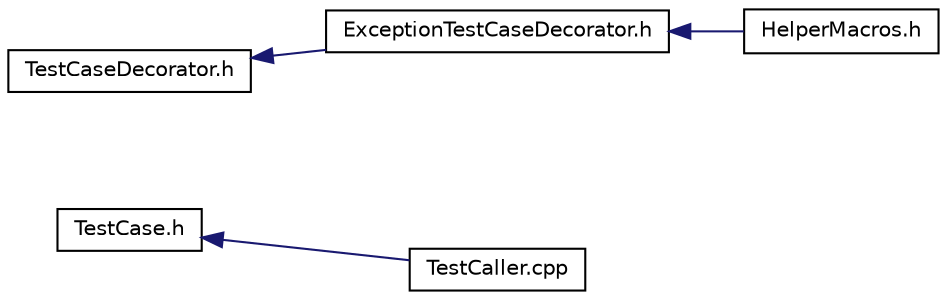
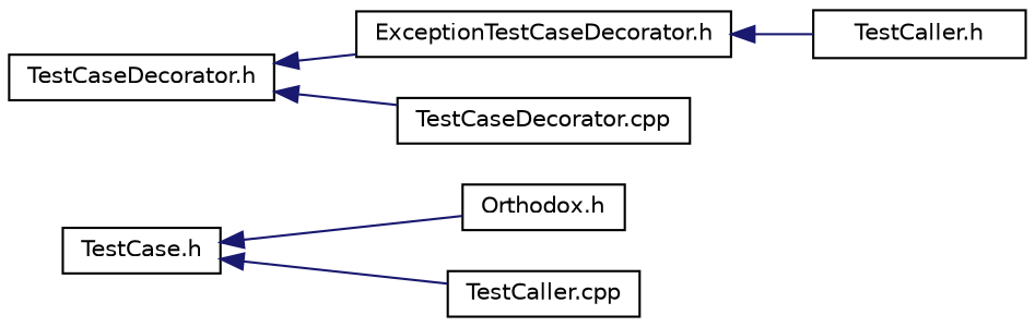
  digraph {
    rankdir=LR
    node [color=black fillcolor=white fontname=Helvetica fontsize=10 shape=record style=filled]
    edge [color=midnightblue dir=back fontname=Helvetica fontsize=10 labelfontname=Helvetica labelfontsize=10 style=solid]
    n1 [height=0.2 label="TestCase.h" width=0.4]
+   n2 [height=0.2 label="Orthodox.h" width=0.4]
    n3 [height=0.2 label="TestCaller.cpp" width=0.4]
    n4 [height=0.2 label="TestCaseDecorator.h" width=0.4]
    n5 [height=0.2 label="ExceptionTestCaseDecorator.h" width=0.4]
-   n7 [height=0.2 label="HelperMacros.h" width=0.4]
+   n6 [height=0.2 label="TestCaseDecorator.cpp" width=0.4]
+   n7 [height=0.2 label="TestCaller.h" width=0.4]
+   n1 -> n2
    n1 -> n3
    n4 -> n5
+   n4 -> n6
    n5 -> n7
  }
